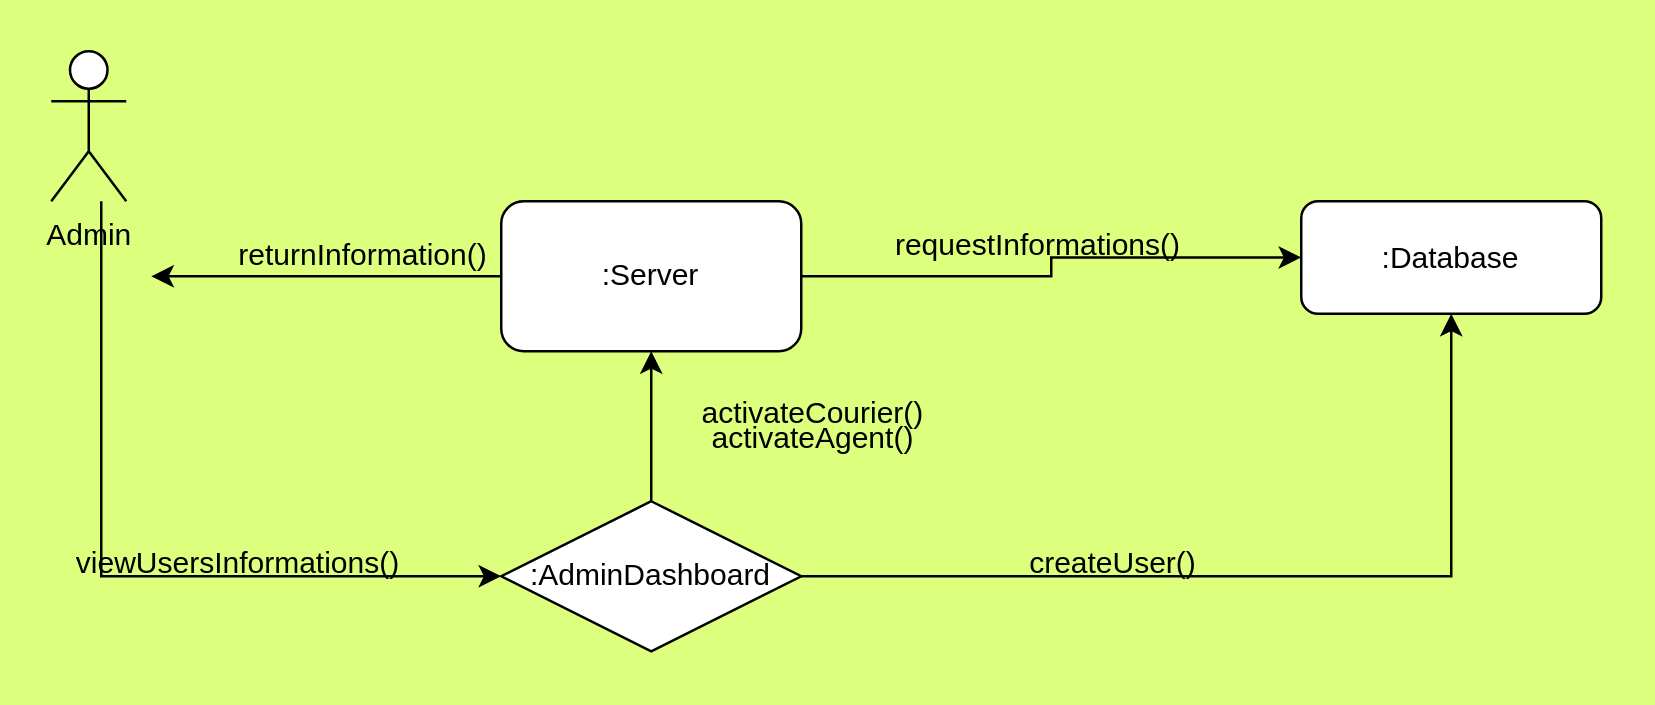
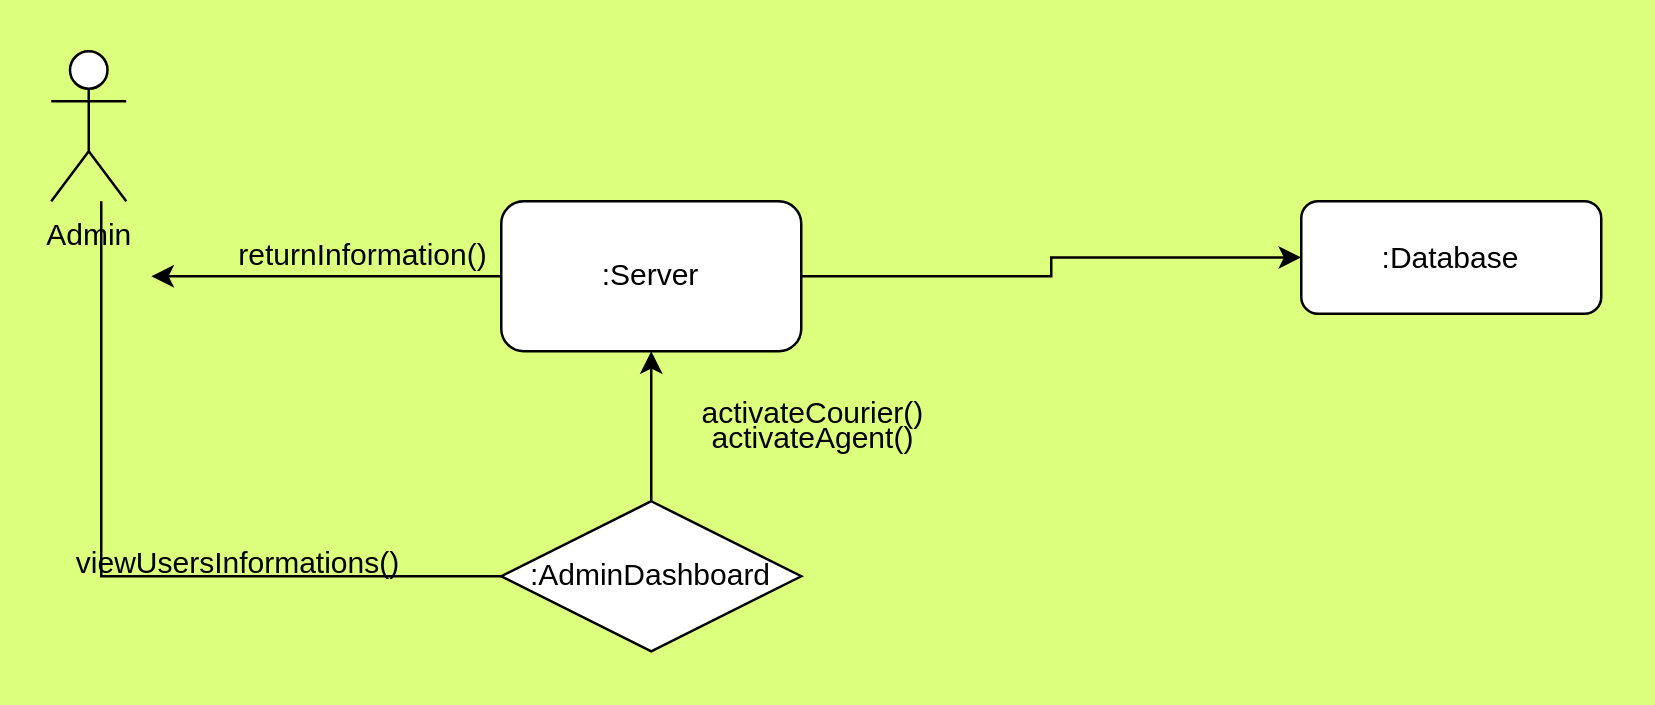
  <mxCell id="0" />
  <mxCell id="1" parent="0" />
- <mxCell id="2" style="edgeStyle=orthogonalEdgeStyle;rounded=0;orthogonalLoop=1;jettySize=auto;html=1;entryX=0;entryY=0.5;entryDx=0;entryDy=0;" edge="1" parent="1" source="3" target="6"><mxGeometry relative="1" as="geometry"><Array as="points"><mxPoint x="40" y="230" /></Array></mxGeometry></mxCell>
+ <mxCell id="2" style="edgeStyle=orthogonalEdgeStyle;rounded=0;orthogonalLoop=1;jettySize=auto;html=1;entryX=0;entryY=0.5;entryDx=0;entryDy=0;endArrow=none;" edge="1" parent="1" source="3" target="6"><mxGeometry relative="1" as="geometry"><Array as="points"><mxPoint x="40" y="230" /></Array></mxGeometry></mxCell>
  <mxCell id="3" value="Admin" style="shape=umlActor;verticalLabelPosition=bottom;verticalAlign=top;html=1;outlineConnect=0;" vertex="1" parent="1"><mxGeometry x="20" y="20" width="30" height="60" as="geometry" /></mxCell>
- <mxCell id="4" style="edgeStyle=orthogonalEdgeStyle;rounded=0;orthogonalLoop=1;jettySize=auto;html=1;entryX=0.5;entryY=1;entryDx=0;entryDy=0;" edge="1" parent="1" source="6" target="10"><mxGeometry relative="1" as="geometry" /></mxCell>
  <mxCell id="5" style="edgeStyle=orthogonalEdgeStyle;rounded=0;orthogonalLoop=1;jettySize=auto;html=1;entryX=0.5;entryY=1;entryDx=0;entryDy=0;" edge="1" parent="1" source="6" target="9"><mxGeometry relative="1" as="geometry" /></mxCell>
  <mxCell id="6" value=":AdminDashboard" style="rhombus;whiteSpace=wrap;html=1;" vertex="1" parent="1"><mxGeometry x="200" y="200" width="120" height="60" as="geometry" /></mxCell>
  <mxCell id="7" style="edgeStyle=orthogonalEdgeStyle;rounded=0;orthogonalLoop=1;jettySize=auto;html=1;" edge="1" parent="1" source="9"><mxGeometry relative="1" as="geometry"><mxPoint x="60" y="110" as="targetPoint" /></mxGeometry></mxCell>
  <mxCell id="8" style="edgeStyle=orthogonalEdgeStyle;rounded=0;orthogonalLoop=1;jettySize=auto;html=1;entryX=0;entryY=0.5;entryDx=0;entryDy=0;" edge="1" parent="1" source="9" target="10"><mxGeometry relative="1" as="geometry" /></mxCell>
  <mxCell id="9" value=":Server&lt;span style=&quot;color: rgba(0, 0, 0, 0); font-family: monospace; font-size: 0px; text-align: start;&quot;&gt;%3CmxGraphModel%3E%3Croot%3E%3CmxCell%20id%3D%220%22%2F%3E%3CmxCell%20id%3D%221%22%20parent%3D%220%22%2F%3E%3CmxCell%20id%3D%222%22%20value%3D%22%3AAdmin%22%20style%3D%22rounded%3D1%3BwhiteSpace%3Dwrap%3Bhtml%3D1%3B%22%20vertex%3D%221%22%20parent%3D%221%22%3E%3CmxGeometry%20x%3D%22-10%22%20y%3D%22140%22%20width%3D%22120%22%20height%3D%2260%22%20as%3D%22geometry%22%2F%3E%3C%2FmxCell%3E%3C%2Froot%3E%3C%2FmxGraphModel%3E&lt;/span&gt;" style="rounded=1;whiteSpace=wrap;html=1;" vertex="1" parent="1"><mxGeometry x="200" y="80" width="120" height="60" as="geometry" /></mxCell>
  <mxCell id="10" value=":Database" style="rounded=1;whiteSpace=wrap;html=1;" vertex="1" parent="1"><mxGeometry x="520" y="80" width="120" height="45" as="geometry" /></mxCell>
  <mxCell id="11" value="viewUsersInformations()" style="text;html=1;strokeColor=none;fillColor=none;align=center;verticalAlign=middle;whiteSpace=wrap;rounded=0;" vertex="1" parent="1"><mxGeometry x="30" y="210" width="130" height="30" as="geometry" /></mxCell>
  <mxCell id="12" value="returnInformation()" style="text;html=1;strokeColor=none;fillColor=none;align=center;verticalAlign=middle;whiteSpace=wrap;rounded=0;" vertex="1" parent="1"><mxGeometry x="80" y="87" width="130" height="30" as="geometry" /></mxCell>
- <mxCell id="13" value="requestInformations()" style="text;html=1;strokeColor=none;fillColor=none;align=center;verticalAlign=middle;whiteSpace=wrap;rounded=0;" vertex="1" parent="1"><mxGeometry x="350" y="83" width="130" height="30" as="geometry" /></mxCell>
- <mxCell id="14" value="createUser()" style="text;html=1;strokeColor=none;fillColor=none;align=center;verticalAlign=middle;whiteSpace=wrap;rounded=0;" vertex="1" parent="1"><mxGeometry x="380" y="210" width="130" height="30" as="geometry" /></mxCell>
  <mxCell id="15" value="activateCourier()" style="text;html=1;strokeColor=none;fillColor=none;align=center;verticalAlign=middle;whiteSpace=wrap;rounded=0;" vertex="1" parent="1"><mxGeometry x="260" y="150" width="130" height="30" as="geometry" /></mxCell>
  <mxCell id="16" value="activateAgent()" style="text;html=1;strokeColor=none;fillColor=none;align=center;verticalAlign=middle;whiteSpace=wrap;rounded=0;" vertex="1" parent="1"><mxGeometry x="260" y="160" width="130" height="30" as="geometry" /></mxCell>
